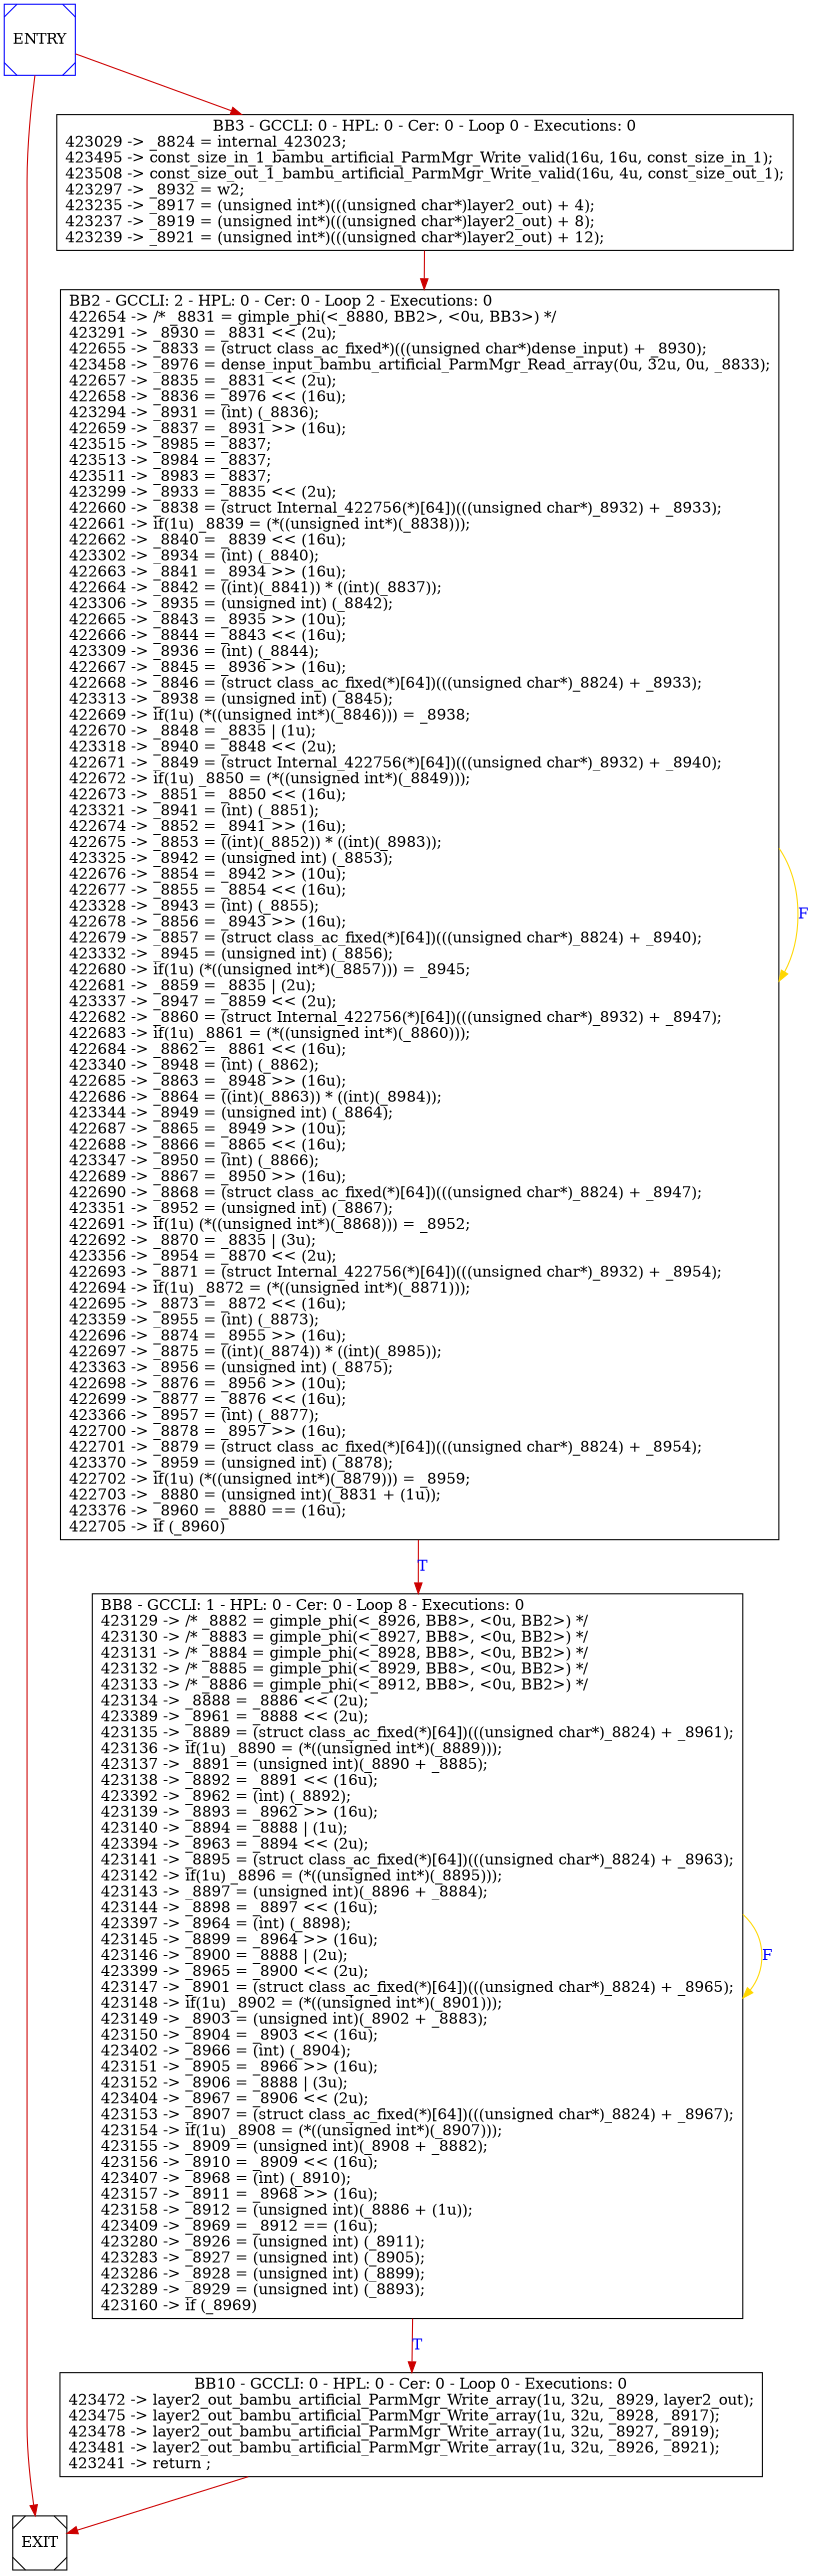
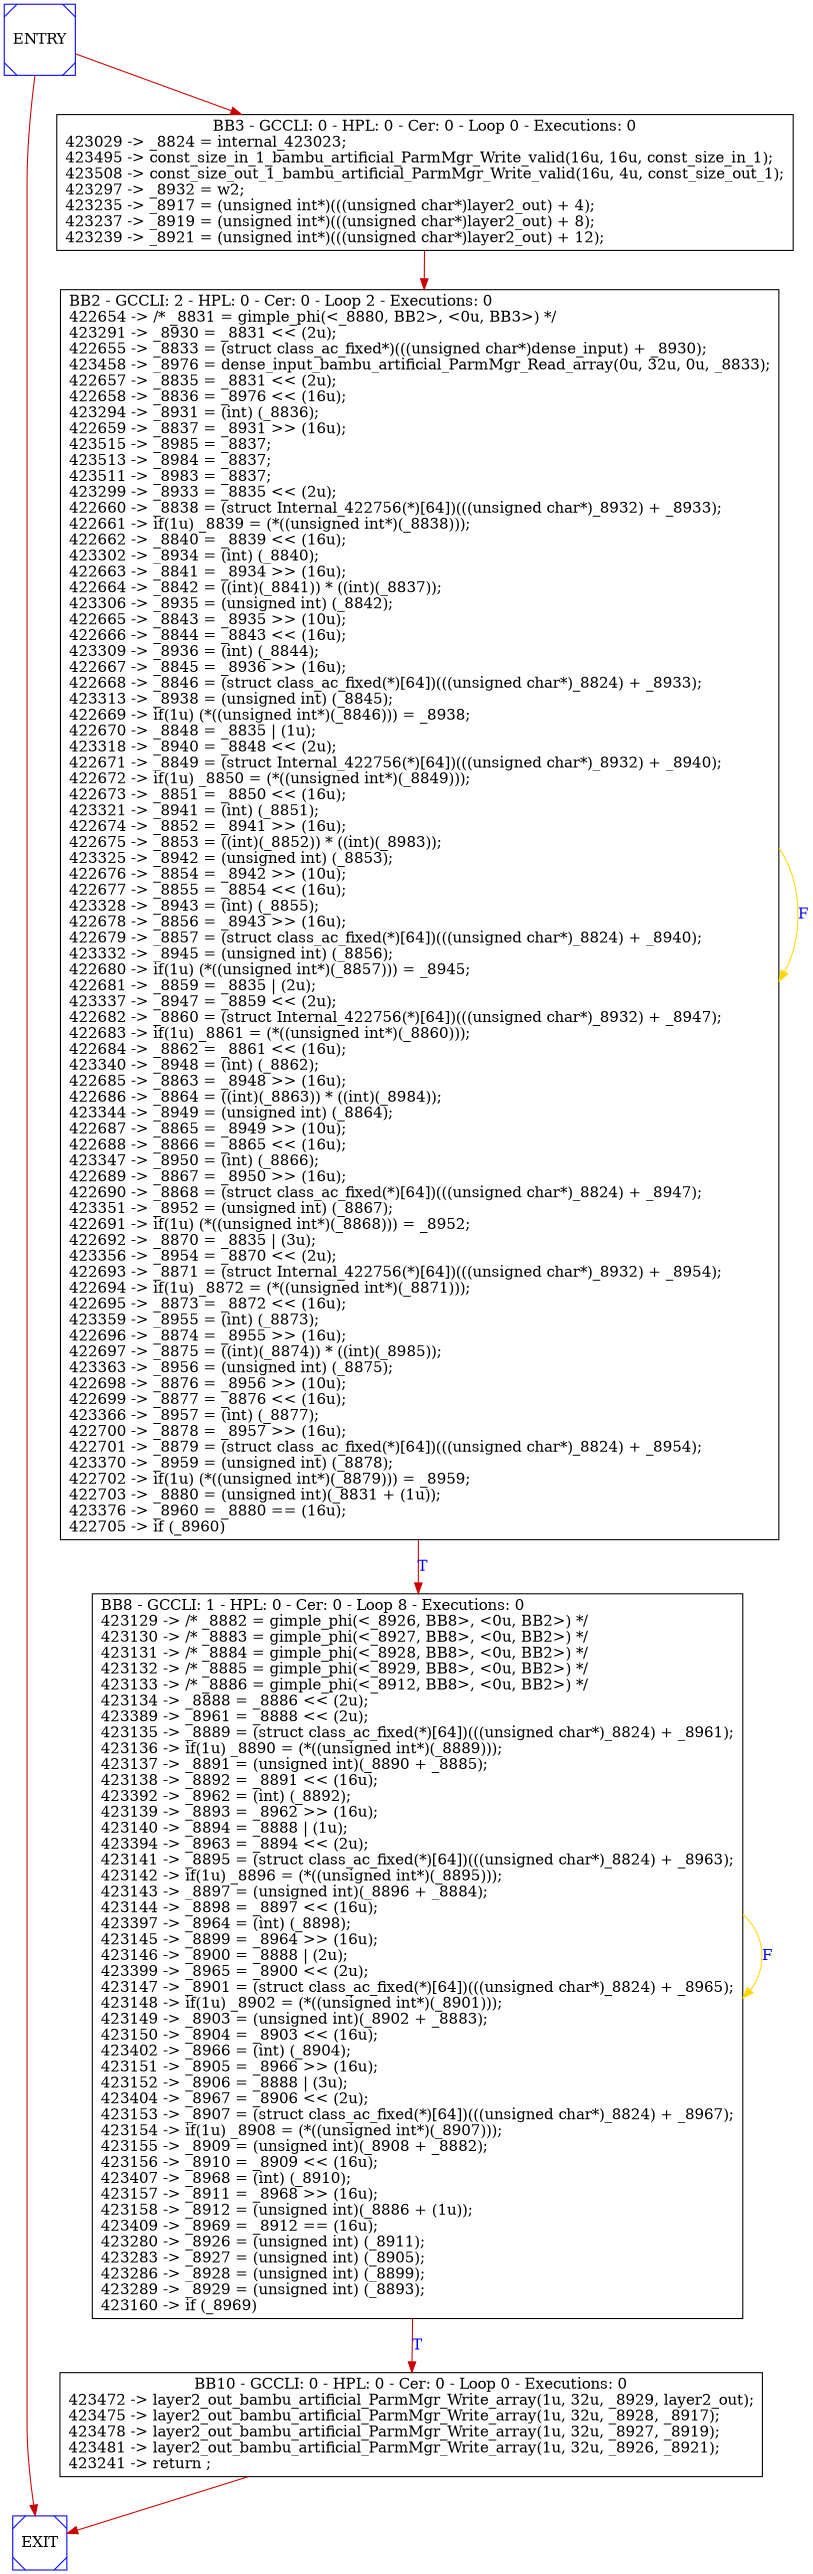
  digraph {
    node [shape=box]
    edge [color=red3 fontcolor=blue]
    n1 [color=blue label=ENTRY shape=Msquare]
-   n2 [color=black label=EXIT shape=Msquare]
+   n2 [color=blue label=EXIT shape=Msquare]
    n3 [label="BB3 - GCCLI: 0 - HPL: 0 - Cer: 0 - Loop 0 - Executions: 0\n423029 -> _8824 = internal_423023;\l423495 -> const_size_in_1_bambu_artificial_ParmMgr_Write_valid(16u, 16u, const_size_in_1);\l423508 -> const_size_out_1_bambu_artificial_ParmMgr_Write_valid(16u, 4u, const_size_out_1);\l423297 -> _8932 = w2;\l423235 -> _8917 = (unsigned int*)(((unsigned char*)layer2_out) + 4);\l423237 -> _8919 = (unsigned int*)(((unsigned char*)layer2_out) + 8);\l423239 -> _8921 = (unsigned int*)(((unsigned char*)layer2_out) + 12);\l"]
    n4 [label="BB2 - GCCLI: 2 - HPL: 0 - Cer: 0 - Loop 2 - Executions: 0\l422654 -> /* _8831 = gimple_phi(<_8880, BB2>, <0u, BB3>) */\l423291 -> _8930 = _8831 << (2u);\l422655 -> _8833 = (struct class_ac_fixed*)(((unsigned char*)dense_input) + _8930);\l423458 -> _8976 = dense_input_bambu_artificial_ParmMgr_Read_array(0u, 32u, 0u, _8833);\l422657 -> _8835 = _8831 << (2u);\l422658 -> _8836 = _8976 << (16u);\l423294 -> _8931 = (int) (_8836);\l422659 -> _8837 = _8931 >> (16u);\l423515 -> _8985 = _8837;\l423513 -> _8984 = _8837;\l423511 -> _8983 = _8837;\l423299 -> _8933 = _8835 << (2u);\l422660 -> _8838 = (struct Internal_422756(*)[64])(((unsigned char*)_8932) + _8933);\l422661 -> if(1u) _8839 = (*((unsigned int*)(_8838)));\l422662 -> _8840 = _8839 << (16u);\l423302 -> _8934 = (int) (_8840);\l422663 -> _8841 = _8934 >> (16u);\l422664 -> _8842 = ((int)(_8841)) * ((int)(_8837));\l423306 -> _8935 = (unsigned int) (_8842);\l422665 -> _8843 = _8935 >> (10u);\l422666 -> _8844 = _8843 << (16u);\l423309 -> _8936 = (int) (_8844);\l422667 -> _8845 = _8936 >> (16u);\l422668 -> _8846 = (struct class_ac_fixed(*)[64])(((unsigned char*)_8824) + _8933);\l423313 -> _8938 = (unsigned int) (_8845);\l422669 -> if(1u) (*((unsigned int*)(_8846))) = _8938;\l422670 -> _8848 = _8835 | (1u);\l423318 -> _8940 = _8848 << (2u);\l422671 -> _8849 = (struct Internal_422756(*)[64])(((unsigned char*)_8932) + _8940);\l422672 -> if(1u) _8850 = (*((unsigned int*)(_8849)));\l422673 -> _8851 = _8850 << (16u);\l423321 -> _8941 = (int) (_8851);\l422674 -> _8852 = _8941 >> (16u);\l422675 -> _8853 = ((int)(_8852)) * ((int)(_8983));\l423325 -> _8942 = (unsigned int) (_8853);\l422676 -> _8854 = _8942 >> (10u);\l422677 -> _8855 = _8854 << (16u);\l423328 -> _8943 = (int) (_8855);\l422678 -> _8856 = _8943 >> (16u);\l422679 -> _8857 = (struct class_ac_fixed(*)[64])(((unsigned char*)_8824) + _8940);\l423332 -> _8945 = (unsigned int) (_8856);\l422680 -> if(1u) (*((unsigned int*)(_8857))) = _8945;\l422681 -> _8859 = _8835 | (2u);\l423337 -> _8947 = _8859 << (2u);\l422682 -> _8860 = (struct Internal_422756(*)[64])(((unsigned char*)_8932) + _8947);\l422683 -> if(1u) _8861 = (*((unsigned int*)(_8860)));\l422684 -> _8862 = _8861 << (16u);\l423340 -> _8948 = (int) (_8862);\l422685 -> _8863 = _8948 >> (16u);\l422686 -> _8864 = ((int)(_8863)) * ((int)(_8984));\l423344 -> _8949 = (unsigned int) (_8864);\l422687 -> _8865 = _8949 >> (10u);\l422688 -> _8866 = _8865 << (16u);\l423347 -> _8950 = (int) (_8866);\l422689 -> _8867 = _8950 >> (16u);\l422690 -> _8868 = (struct class_ac_fixed(*)[64])(((unsigned char*)_8824) + _8947);\l423351 -> _8952 = (unsigned int) (_8867);\l422691 -> if(1u) (*((unsigned int*)(_8868))) = _8952;\l422692 -> _8870 = _8835 | (3u);\l423356 -> _8954 = _8870 << (2u);\l422693 -> _8871 = (struct Internal_422756(*)[64])(((unsigned char*)_8932) + _8954);\l422694 -> if(1u) _8872 = (*((unsigned int*)(_8871)));\l422695 -> _8873 = _8872 << (16u);\l423359 -> _8955 = (int) (_8873);\l422696 -> _8874 = _8955 >> (16u);\l422697 -> _8875 = ((int)(_8874)) * ((int)(_8985));\l423363 -> _8956 = (unsigned int) (_8875);\l422698 -> _8876 = _8956 >> (10u);\l422699 -> _8877 = _8876 << (16u);\l423366 -> _8957 = (int) (_8877);\l422700 -> _8878 = _8957 >> (16u);\l422701 -> _8879 = (struct class_ac_fixed(*)[64])(((unsigned char*)_8824) + _8954);\l423370 -> _8959 = (unsigned int) (_8878);\l422702 -> if(1u) (*((unsigned int*)(_8879))) = _8959;\l422703 -> _8880 = (unsigned int)(_8831 + (1u));\l423376 -> _8960 = _8880 == (16u);\l422705 -> if (_8960)\l"]
    n5 [label="BB8 - GCCLI: 1 - HPL: 0 - Cer: 0 - Loop 8 - Executions: 0\l423129 -> /* _8882 = gimple_phi(<_8926, BB8>, <0u, BB2>) */\l423130 -> /* _8883 = gimple_phi(<_8927, BB8>, <0u, BB2>) */\l423131 -> /* _8884 = gimple_phi(<_8928, BB8>, <0u, BB2>) */\l423132 -> /* _8885 = gimple_phi(<_8929, BB8>, <0u, BB2>) */\l423133 -> /* _8886 = gimple_phi(<_8912, BB8>, <0u, BB2>) */\l423134 -> _8888 = _8886 << (2u);\l423389 -> _8961 = _8888 << (2u);\l423135 -> _8889 = (struct class_ac_fixed(*)[64])(((unsigned char*)_8824) + _8961);\l423136 -> if(1u) _8890 = (*((unsigned int*)(_8889)));\l423137 -> _8891 = (unsigned int)(_8890 + _8885);\l423138 -> _8892 = _8891 << (16u);\l423392 -> _8962 = (int) (_8892);\l423139 -> _8893 = _8962 >> (16u);\l423140 -> _8894 = _8888 | (1u);\l423394 -> _8963 = _8894 << (2u);\l423141 -> _8895 = (struct class_ac_fixed(*)[64])(((unsigned char*)_8824) + _8963);\l423142 -> if(1u) _8896 = (*((unsigned int*)(_8895)));\l423143 -> _8897 = (unsigned int)(_8896 + _8884);\l423144 -> _8898 = _8897 << (16u);\l423397 -> _8964 = (int) (_8898);\l423145 -> _8899 = _8964 >> (16u);\l423146 -> _8900 = _8888 | (2u);\l423399 -> _8965 = _8900 << (2u);\l423147 -> _8901 = (struct class_ac_fixed(*)[64])(((unsigned char*)_8824) + _8965);\l423148 -> if(1u) _8902 = (*((unsigned int*)(_8901)));\l423149 -> _8903 = (unsigned int)(_8902 + _8883);\l423150 -> _8904 = _8903 << (16u);\l423402 -> _8966 = (int) (_8904);\l423151 -> _8905 = _8966 >> (16u);\l423152 -> _8906 = _8888 | (3u);\l423404 -> _8967 = _8906 << (2u);\l423153 -> _8907 = (struct class_ac_fixed(*)[64])(((unsigned char*)_8824) + _8967);\l423154 -> if(1u) _8908 = (*((unsigned int*)(_8907)));\l423155 -> _8909 = (unsigned int)(_8908 + _8882);\l423156 -> _8910 = _8909 << (16u);\l423407 -> _8968 = (int) (_8910);\l423157 -> _8911 = _8968 >> (16u);\l423158 -> _8912 = (unsigned int)(_8886 + (1u));\l423409 -> _8969 = _8912 == (16u);\l423280 -> _8926 = (unsigned int) (_8911);\l423283 -> _8927 = (unsigned int) (_8905);\l423286 -> _8928 = (unsigned int) (_8899);\l423289 -> _8929 = (unsigned int) (_8893);\l423160 -> if (_8969)\l"]
    n6 [label="BB10 - GCCLI: 0 - HPL: 0 - Cer: 0 - Loop 0 - Executions: 0\n423472 -> layer2_out_bambu_artificial_ParmMgr_Write_array(1u, 32u, _8929, layer2_out);\l423475 -> layer2_out_bambu_artificial_ParmMgr_Write_array(1u, 32u, _8928, _8917);\l423478 -> layer2_out_bambu_artificial_ParmMgr_Write_array(1u, 32u, _8927, _8919);\l423481 -> layer2_out_bambu_artificial_ParmMgr_Write_array(1u, 32u, _8926, _8921);\l423241 -> return ;\l"]
    n1 -> n2
    n1 -> n3
    n3 -> n4
    n4 -> n4 [color=gold label=F]
    n4 -> n5 [label=T]
    n5 -> n5 [color=gold label=F]
    n5 -> n6 [label=T]
    n6 -> n2
  }
